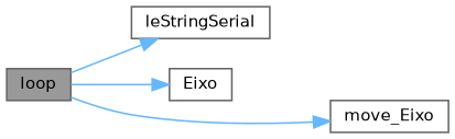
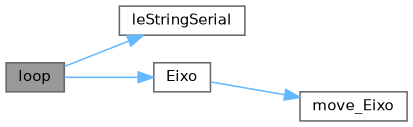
  digraph {
    rankdir=LR
    node [color=grey40 fillcolor=white fontname=Helvetica fontsize=10 shape=box style=filled]
    edge [color=steelblue1 fontname=Helvetica fontsize=10 labelfontname=Helvetica labelfontsize=10 style=solid]
    n1 [color=gray40 fillcolor=grey60 fontcolor=black height=0.2 label=loop width=0.4]
    n2 [height=0.2 label=leStringSerial width=0.4]
    n3 [height=0.2 label=Eixo width=0.4]
    n4 [height=0.2 label=move_Eixo width=0.4]
    n1 -> n2
    n1 -> n3
-   n1 -> n4
+   n3 -> n4
  }
